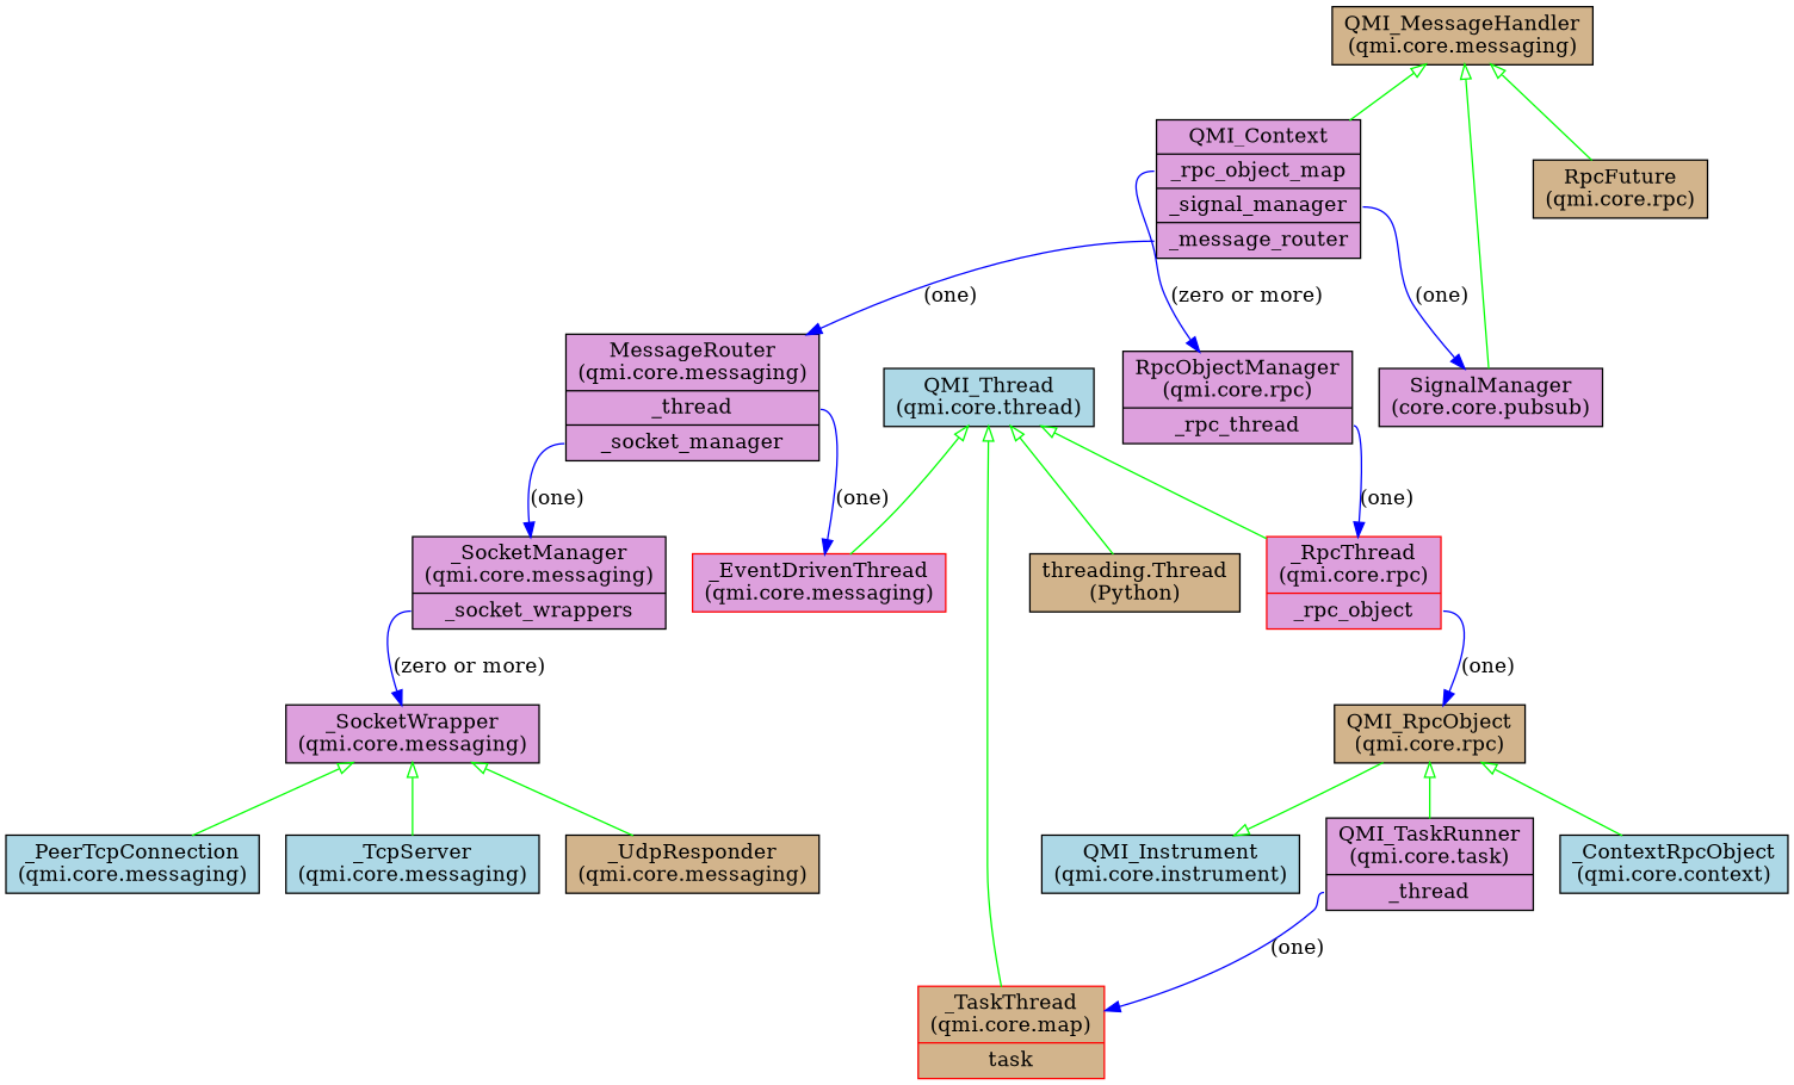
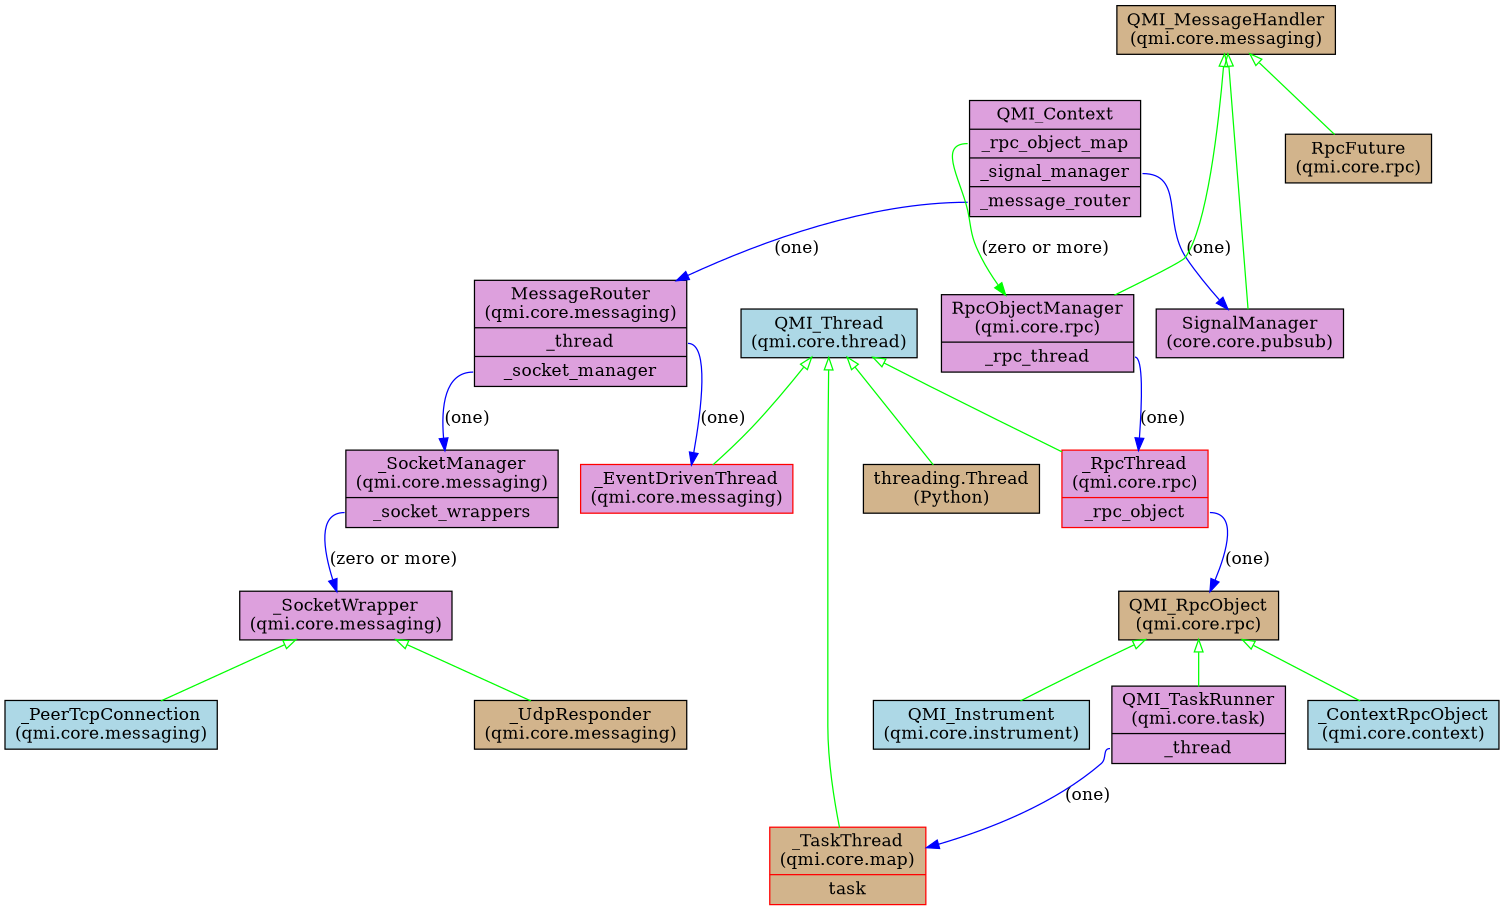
  digraph {
    node [fillcolor=plum shape=record style=filled]
    edge [color=green arrowtail=onormal dir=back]
    n1 [label="{ QMI_Context | <rpc_objects> _rpc_object_map | <signal_manager> _signal_manager | <message_router> _message_router }"]
    n2 [label="{ MessageRouter\n(qmi.core.messaging) | <thread> _thread | <socket_manager> _socket_manager }"]
    n3 [label="{ RpcObjectManager\n(qmi.core.rpc) | <rpc_thread> _rpc_thread }"]
    n4 [label="{ SignalManager\n(core.core.pubsub) }"]
    n5 [label="{ _SocketManager\n(qmi.core.messaging) | <socket_wrappers> _socket_wrappers }"]
    n6 [color=red label="{ _EventDrivenThread\n(qmi.core.messaging) }"]
    n7 [color=red label="{ _RpcThread\n(qmi.core.rpc) | <rpc_object> _rpc_object}"]
    n8 [label="{ _SocketWrapper\n(qmi.core.messaging) }"]
    n9 [fillcolor=tan label="{ _UdpResponder\n(qmi.core.messaging) }"]
    n10 [fillcolor=lightblue label="{ _PeerTcpConnection\n(qmi.core.messaging) }"]
-   n11 [fillcolor=lightblue label="{ _TcpServer\n(qmi.core.messaging) }"]
    n12 [fillcolor=tan label="{ QMI_MessageHandler\n(qmi.core.messaging) }"]
    n13 [fillcolor=tan label="{ RpcFuture\n(qmi.core.rpc) }"]
    n14 [fillcolor=tan label="{ QMI_RpcObject\n(qmi.core.rpc) }"]
    n15 [fillcolor=lightblue label="{ _ContextRpcObject\n(qmi.core.context) }"]
    n16 [fillcolor=lightblue label="{ QMI_Instrument\n(qmi.core.instrument) }"]
    n17 [label="{ QMI_TaskRunner\n(qmi.core.task) | <thread> _thread }"]
    n18 [color=red fillcolor=tan label="{ _TaskThread\n(qmi.core.map) | <task> task }"]
    n19 [fillcolor=tan label="{ threading.Thread\n(Python) }"]
    n20 [fillcolor=lightblue label="{ QMI_Thread\n(qmi.core.thread) }"]
    n1 -> n2 [color=blue label="(one)" tailport="message_router:w" arrowtail="" dir=""]
-   n1 -> n3 [color=blue label="(zero or more)" tailport="rpc_objects:w" arrowtail="" dir=""]
+   n1 -> n3 [label="(zero or more)" tailport="rpc_objects:w" arrowtail="" dir=""]
    n1 -> n4 [color=blue label="(one)" tailport="signal_manager:e" arrowtail="" dir=""]
    n2 -> n5 [color=blue label="(one)" tailport="socket_manager:w" arrowtail="" dir=""]
    n2 -> n6 [color=blue label="(one)" tailport="thread:e" arrowtail="" dir=""]
    n3 -> n7 [color=blue label="(one)" tailport="rpc_thread:e" arrowtail="" dir=""]
    n5 -> n8 [color=blue label="(zero or more)" tailport="socket_wrappers:w" arrowtail="" dir=""]
    n7 -> n14 [color=blue label="(one)" tailport="rpc_object:e" arrowtail="" dir=""]
    n8 -> n9
    n8 -> n10
-   n8 -> n11
-   n12 -> n1
+   n12 -> n3
    n12 -> n4
    n12 -> n13
    n14 -> n15
-   n16 -> n14
+   n14 -> n16
    n14 -> n17
    n17 -> n18 [color=blue label="(one)" tailport="thread:w" arrowtail="" dir=""]
    n20 -> n6
    n20 -> n7
    n20 -> n18
    n20 -> n19
  }
